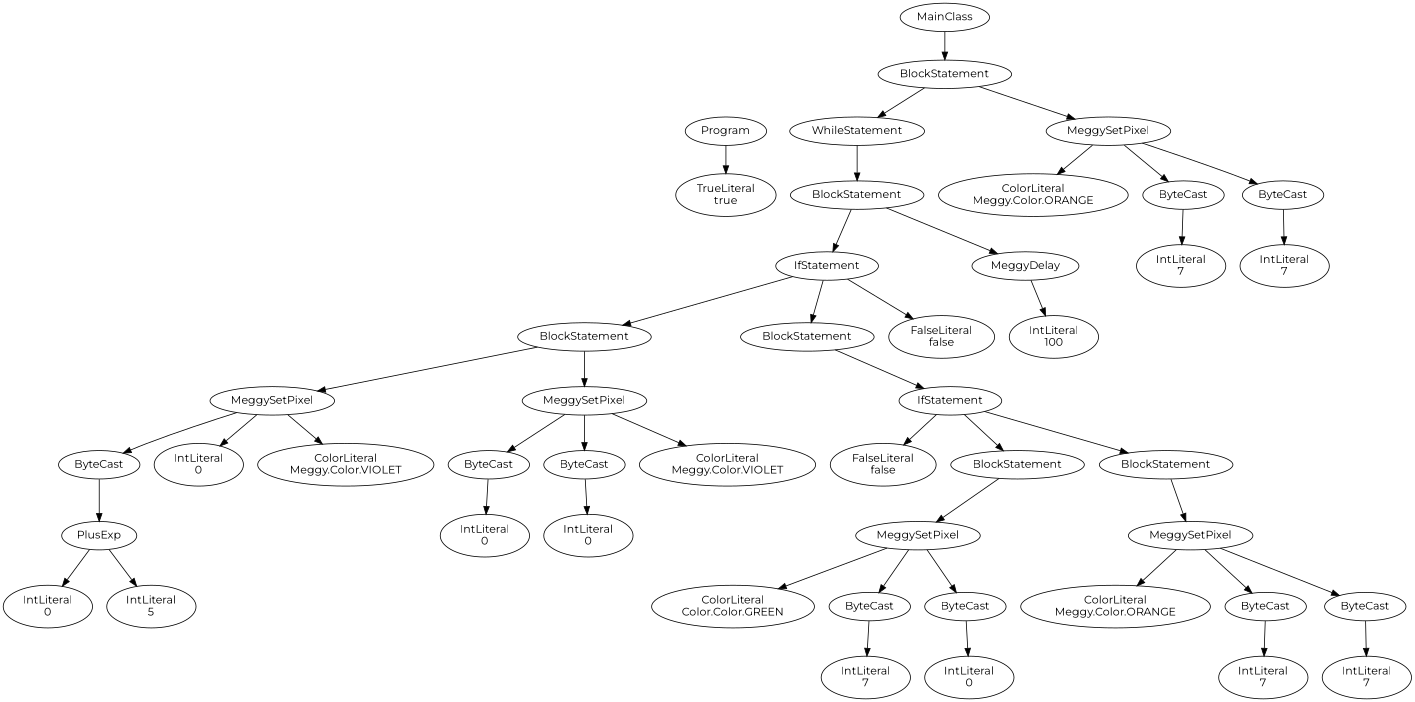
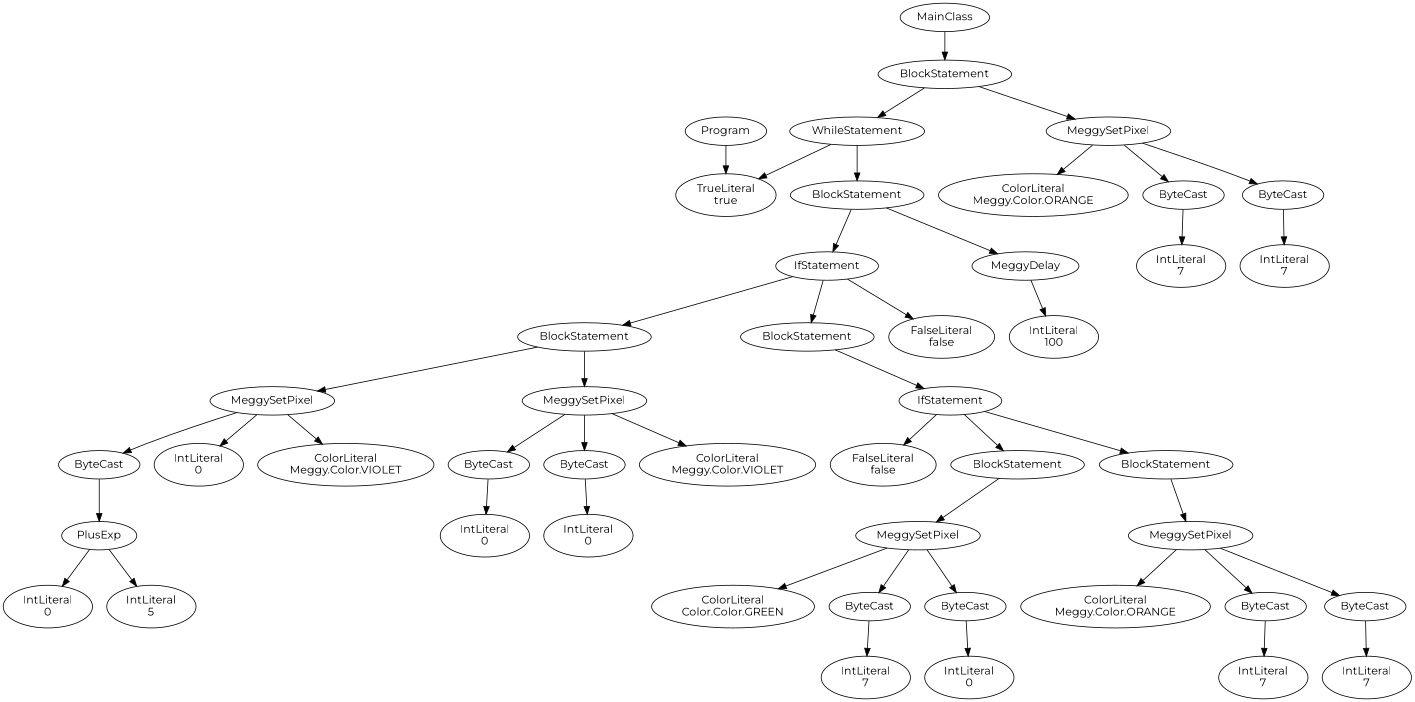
  digraph {
    fontname=Montserrat
    node [fontname=Montserrat]
    edge [fontname=Montserrat]
    n1 [label=Program]
    n2 [label="TrueLiteral\ntrue"]
    n3 [label=MainClass]
    n4 [label=BlockStatement]
    n5 [label=MeggySetPixel]
    n6 [label=WhileStatement]
    n7 [label=ByteCast]
    n8 [label=ByteCast]
    n9 [label="ColorLiteral\nMeggy.Color.ORANGE"]
    n10 [label=BlockStatement]
    n11 [label="IntLiteral\n7"]
    n12 [label="IntLiteral\n7"]
    n13 [label=IfStatement]
    n14 [label=MeggyDelay]
    n15 [label="FalseLiteral\nfalse"]
    n16 [label=BlockStatement]
    n17 [label=BlockStatement]
    n18 [label="IntLiteral\n100"]
    n19 [label=MeggySetPixel]
    n20 [label=MeggySetPixel]
    n21 [label=IfStatement]
    n22 [label=ByteCast]
    n23 [label=ByteCast]
    n24 [label="ColorLiteral\nMeggy.Color.VIOLET"]
    n25 [label=ByteCast]
    n26 [label="IntLiteral\n0"]
    n27 [label="ColorLiteral\nMeggy.Color.VIOLET"]
    n28 [label="IntLiteral\n0"]
    n29 [label="IntLiteral\n0"]
    n30 [label=PlusExp]
    n31 [label="IntLiteral\n0"]
    n32 [label="IntLiteral\n5"]
    n33 [label="FalseLiteral\nfalse"]
    n34 [label=BlockStatement]
    n35 [label=BlockStatement]
    n36 [label=MeggySetPixel]
    n37 [label=MeggySetPixel]
    n38 [label=ByteCast]
    n39 [label=ByteCast]
    n40 [label="ColorLiteral\nColor.Color.GREEN"]
    n41 [label="IntLiteral\n7"]
    n42 [label="IntLiteral\n0"]
    n43 [label=ByteCast]
    n44 [label=ByteCast]
    n45 [label="ColorLiteral\nMeggy.Color.ORANGE"]
    n46 [label="IntLiteral\n7"]
    n47 [label="IntLiteral\n7"]
    n1 -> n2
    n3 -> n4
    n4 -> n5
    n4 -> n6
    n5 -> n7
    n5 -> n8
    n5 -> n9
+   n6 -> n2
    n6 -> n10
    n7 -> n11
    n8 -> n12
    n10 -> n13
    n10 -> n14
    n13 -> n15
    n13 -> n16
    n13 -> n17
    n14 -> n18
    n16 -> n19
    n16 -> n20
    n17 -> n21
    n19 -> n22
    n19 -> n23
    n19 -> n24
    n20 -> n25
    n20 -> n26
    n20 -> n27
    n21 -> n33
    n21 -> n34
    n21 -> n35
    n22 -> n28
    n23 -> n29
    n25 -> n30
    n30 -> n31
    n30 -> n32
    n34 -> n36
    n35 -> n37
    n36 -> n38
    n36 -> n39
    n36 -> n40
    n37 -> n43
    n37 -> n44
    n37 -> n45
    n38 -> n41
    n39 -> n42
    n43 -> n46
    n44 -> n47
  }
